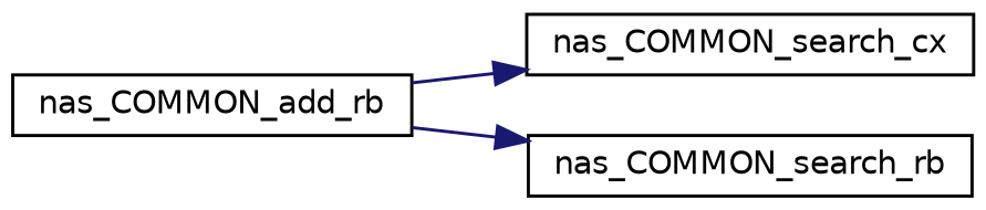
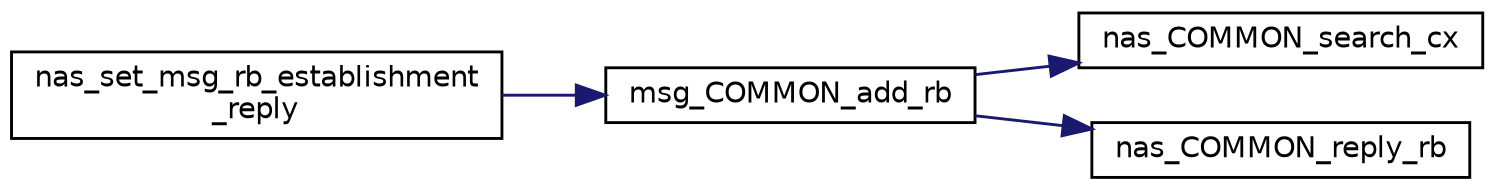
  digraph {
    rankdir=LR
    node [color=black fillcolor=white fontname=Helvetica fontsize=10 shape=record style=filled]
    edge [color=midnightblue fontname=Helvetica fontsize=10 labelfontname=Helvetica labelfontsize=10 style=solid]
-   n2 [height=0.2 label=nas_COMMON_add_rb width=0.4]
+   n1 [height=0.2 label="nas_set_msg_rb_establishment\l_reply" width=0.4]
+   n2 [height=0.2 label=msg_COMMON_add_rb width=0.4]
    n3 [height=0.2 label=nas_COMMON_search_cx width=0.4]
-   n4 [height=0.2 label=nas_COMMON_search_rb width=0.4]
+   n4 [height=0.2 label=nas_COMMON_reply_rb width=0.4]
+   n1 -> n2
    n2 -> n3
    n2 -> n4
  }
